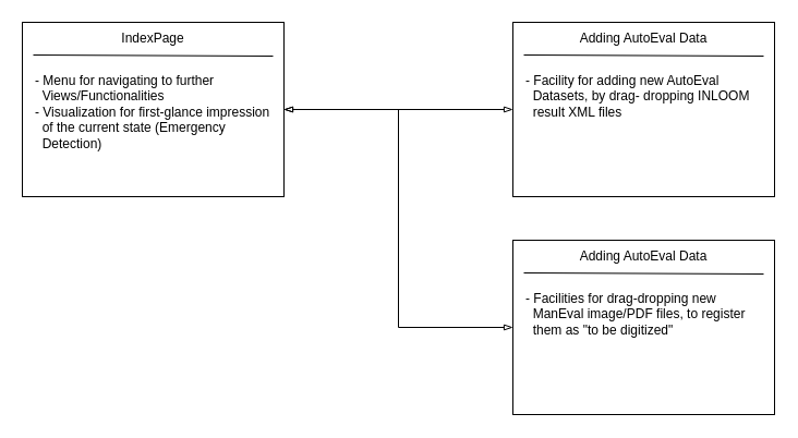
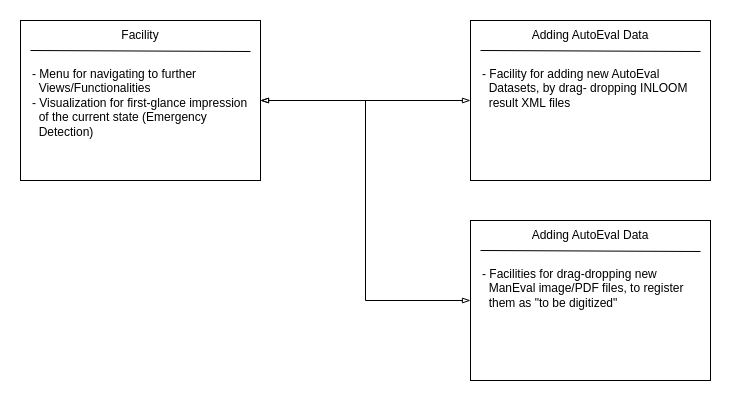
  <mxCell id="0" />
  <mxCell id="1" parent="0" />
  <mxCell id="2" style="edgeStyle=orthogonalEdgeStyle;rounded=0;orthogonalLoop=1;jettySize=auto;html=1;entryX=0;entryY=0.5;entryDx=0;entryDy=0;startArrow=blockThin;startFill=0;endArrow=blockThin;endFill=0;" edge="1" parent="1" source="4" target="8"><mxGeometry relative="1" as="geometry" /></mxCell>
  <mxCell id="3" style="edgeStyle=orthogonalEdgeStyle;rounded=0;orthogonalLoop=1;jettySize=auto;html=1;entryX=0;entryY=0.5;entryDx=0;entryDy=0;startArrow=blockThin;startFill=0;endArrow=blockThin;endFill=0;" edge="1" parent="1" source="4" target="12"><mxGeometry relative="1" as="geometry" /></mxCell>
  <mxCell id="4" value="" style="rounded=0;whiteSpace=wrap;html=1;" vertex="1" parent="1"><mxGeometry x="20" y="20" width="240" height="160" as="geometry" /></mxCell>
- <mxCell id="5" value="IndexPage" style="text;html=1;strokeColor=none;fillColor=none;align=center;verticalAlign=middle;whiteSpace=wrap;rounded=0;" vertex="1" parent="1"><mxGeometry x="30" y="20" width="220" height="30" as="geometry" /></mxCell>
+ <mxCell id="5" value="Facility" style="text;html=1;strokeColor=none;fillColor=none;align=center;verticalAlign=middle;whiteSpace=wrap;rounded=0;" vertex="1" parent="1"><mxGeometry x="30" y="20" width="220" height="30" as="geometry" /></mxCell>
  <mxCell id="6" value="" style="endArrow=none;html=1;" edge="1" parent="1"><mxGeometry width="50" height="50" relative="1" as="geometry"><mxPoint x="30" y="50" as="sourcePoint" /><mxPoint x="250" y="51" as="targetPoint" /></mxGeometry></mxCell>
  <mxCell id="7" value="&lt;span&gt;- Menu for navigating to further&lt;br&gt;&amp;nbsp; Views/Functionalities&lt;/span&gt;&lt;br&gt;&lt;span&gt;- Visualization for first-glance impression&lt;br&gt;&amp;nbsp; of the current state (Emergency &lt;br&gt;&amp;nbsp; Detection)&lt;/span&gt;" style="text;html=1;strokeColor=none;fillColor=none;align=left;verticalAlign=top;whiteSpace=wrap;rounded=0;horizontal=1;" vertex="1" parent="1"><mxGeometry x="30" y="60" width="220" height="110" as="geometry" /></mxCell>
  <mxCell id="8" value="" style="rounded=0;whiteSpace=wrap;html=1;align=left;" vertex="1" parent="1"><mxGeometry x="470" y="20" width="240" height="160" as="geometry" /></mxCell>
  <mxCell id="9" value="Adding AutoEval Data" style="text;html=1;strokeColor=none;fillColor=none;align=center;verticalAlign=middle;whiteSpace=wrap;rounded=0;" vertex="1" parent="1"><mxGeometry x="480" y="20" width="220" height="30" as="geometry" /></mxCell>
  <mxCell id="10" value="" style="endArrow=none;html=1;" edge="1" parent="1"><mxGeometry width="50" height="50" relative="1" as="geometry"><mxPoint x="480" y="50" as="sourcePoint" /><mxPoint x="700" y="51" as="targetPoint" /></mxGeometry></mxCell>
  <mxCell id="11" value="- Facility for adding new AutoEval &lt;br&gt;&amp;nbsp; Datasets, by drag- dropping INLOOM &lt;br&gt;&amp;nbsp; result XML files" style="text;html=1;strokeColor=none;fillColor=none;align=left;verticalAlign=top;whiteSpace=wrap;rounded=0;horizontal=1;" vertex="1" parent="1"><mxGeometry x="480" y="60" width="220" height="110" as="geometry" /></mxCell>
  <mxCell id="12" value="" style="rounded=0;whiteSpace=wrap;html=1;align=left;" vertex="1" parent="1"><mxGeometry x="470" y="220" width="240" height="160" as="geometry" /></mxCell>
  <mxCell id="13" value="Adding AutoEval Data" style="text;html=1;strokeColor=none;fillColor=none;align=center;verticalAlign=middle;whiteSpace=wrap;rounded=0;" vertex="1" parent="1"><mxGeometry x="480" y="220" width="220" height="30" as="geometry" /></mxCell>
  <mxCell id="14" value="" style="endArrow=none;html=1;" edge="1" parent="1"><mxGeometry width="50" height="50" relative="1" as="geometry"><mxPoint x="480" y="250" as="sourcePoint" /><mxPoint x="700" y="251" as="targetPoint" /></mxGeometry></mxCell>
  <mxCell id="15" value="- Facilities for drag-dropping new &lt;br&gt;&amp;nbsp; ManEval image/PDF files, to register &lt;br&gt;&amp;nbsp; them as &quot;to be digitized&quot;" style="text;html=1;strokeColor=none;fillColor=none;align=left;verticalAlign=top;whiteSpace=wrap;rounded=0;horizontal=1;" vertex="1" parent="1"><mxGeometry x="480" y="260" width="220" height="110" as="geometry" /></mxCell>
